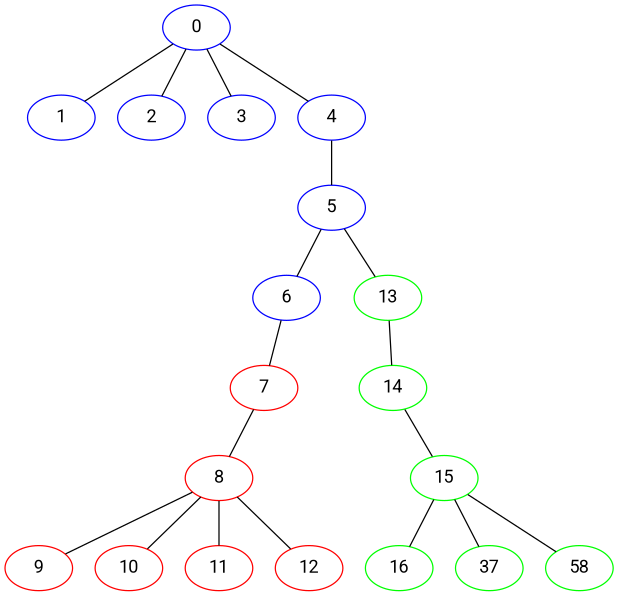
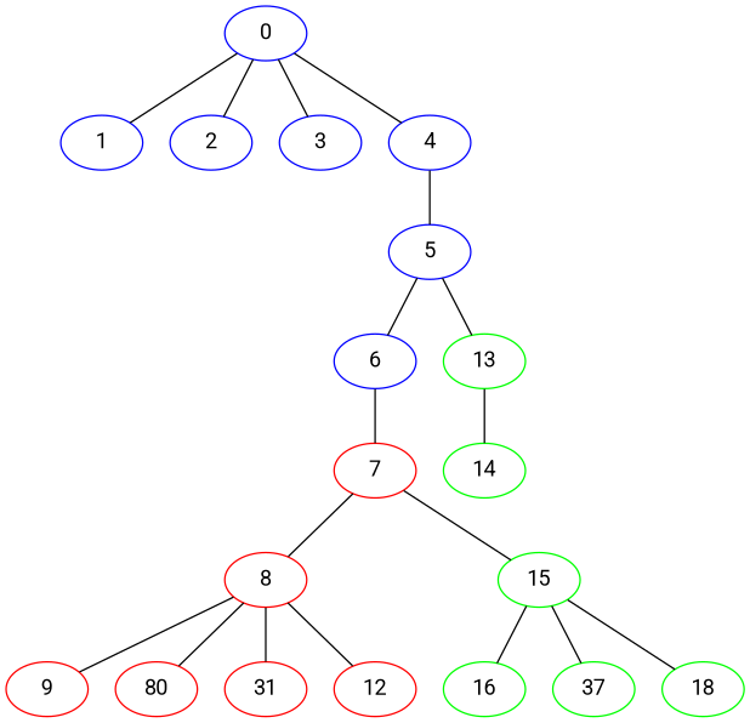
  strict graph {
    fontname=Roboto
    node [color=blue fontname=Roboto]
    edge [fontname=Roboto]
    0
    1
    2
    3
    4
    5
    6
    13 [color=green]
    7 [color=red]
    8 [color=red]
    14 [color=green]
    9 [color=red]
-   10 [color=red]
-   11 [color=red]
+   10 [color=red label=80]
+   11 [color=red label=31]
    12 [color=red]
    15 [color=green]
    16 [color=green]
    n18 [color=green label=37]
-   18 [color=green label=58]
+   18 [color=green]
    0 -- 1
    0 -- 2
    0 -- 3
    0 -- 4
    4 -- 5
    5 -- 6
    5 -- 13
    6 -- 7
    13 -- 14
    7 -- 8
    8 -- 9
    8 -- 10
    8 -- 11
    8 -- 12
-   14 -- 15
+   7 -- 15
    15 -- 16
    15 -- n18
    15 -- 18
  }
